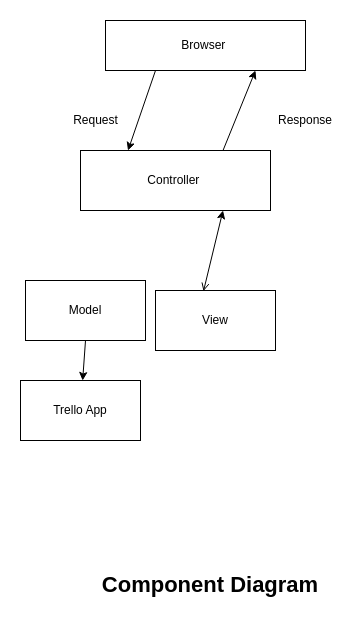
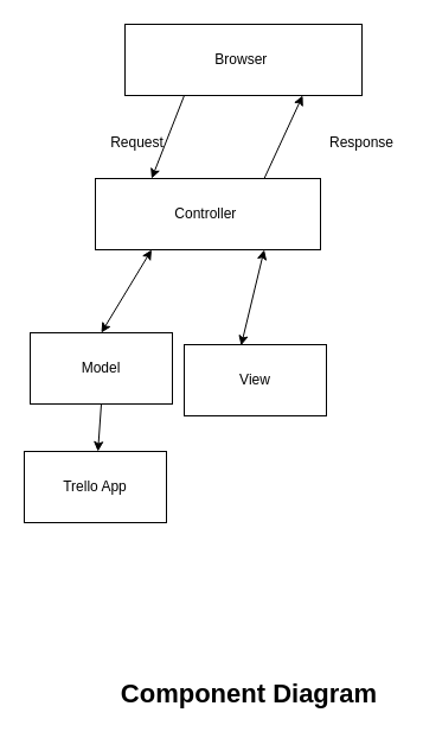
  <mxCell id="0" />
  <mxCell id="1" parent="0" />
  <mxCell id="2" style="edgeStyle=none;rounded=0;orthogonalLoop=1;jettySize=auto;html=1;exitX=0.25;exitY=1;exitDx=0;exitDy=0;entryX=0.25;entryY=0;entryDx=0;entryDy=0;startArrow=none;startFill=0;" edge="1" parent="1" source="3" target="7"><mxGeometry relative="1" as="geometry" /></mxCell>
- <mxCell id="3" value="Browser&amp;nbsp;" style="rounded=0;whiteSpace=wrap;html=1;" vertex="1" parent="1"><mxGeometry x="105" y="20" width="200" height="50" as="geometry" /></mxCell>
- <mxCell id="5" style="edgeStyle=none;rounded=0;orthogonalLoop=1;jettySize=auto;html=1;exitX=0.75;exitY=1;exitDx=0;exitDy=0;entryX=0.4;entryY=0.011;entryDx=0;entryDy=0;entryPerimeter=0;startArrow=classic;startFill=1;endArrow=open;" edge="1" parent="1" source="7" target="8"><mxGeometry relative="1" as="geometry" /></mxCell>
+ <mxCell id="3" value="Browser&amp;nbsp;" style="rounded=0;whiteSpace=wrap;html=1;" vertex="1" parent="1"><mxGeometry x="105" y="20" width="200" height="60" as="geometry" /></mxCell>
+ <mxCell id="4" style="rounded=0;orthogonalLoop=1;jettySize=auto;html=1;exitX=0.25;exitY=1;exitDx=0;exitDy=0;entryX=0.5;entryY=0;entryDx=0;entryDy=0;startArrow=classic;startFill=1;" edge="1" parent="1" source="7" target="10"><mxGeometry relative="1" as="geometry" /></mxCell>
+ <mxCell id="5" style="edgeStyle=none;rounded=0;orthogonalLoop=1;jettySize=auto;html=1;exitX=0.75;exitY=1;exitDx=0;exitDy=0;entryX=0.4;entryY=0.011;entryDx=0;entryDy=0;entryPerimeter=0;startArrow=classic;startFill=1;" edge="1" parent="1" source="7" target="8"><mxGeometry relative="1" as="geometry" /></mxCell>
  <mxCell id="6" style="edgeStyle=none;rounded=0;orthogonalLoop=1;jettySize=auto;html=1;exitX=0.75;exitY=0;exitDx=0;exitDy=0;startArrow=none;startFill=0;entryX=0.75;entryY=1;entryDx=0;entryDy=0;" edge="1" parent="1" source="7" target="3"><mxGeometry relative="1" as="geometry"><mxPoint x="253" y="90" as="targetPoint" /></mxGeometry></mxCell>
  <mxCell id="7" value="Controller&amp;nbsp;" style="rounded=0;whiteSpace=wrap;html=1;" vertex="1" parent="1"><mxGeometry x="80" y="150" width="190" height="60" as="geometry" /></mxCell>
  <mxCell id="8" value="View" style="rounded=0;whiteSpace=wrap;html=1;" vertex="1" parent="1"><mxGeometry x="155" y="290" width="120" height="60" as="geometry" /></mxCell>
  <mxCell id="9" style="edgeStyle=none;rounded=0;orthogonalLoop=1;jettySize=auto;html=1;exitX=0.5;exitY=1;exitDx=0;exitDy=0;startArrow=none;startFill=0;" edge="1" parent="1" source="10" target="11"><mxGeometry relative="1" as="geometry" /></mxCell>
  <mxCell id="10" value="Model" style="rounded=0;whiteSpace=wrap;html=1;" vertex="1" parent="1"><mxGeometry x="25" y="280" width="120" height="60" as="geometry" /></mxCell>
  <mxCell id="11" value="Trello App" style="rounded=0;whiteSpace=wrap;html=1;" vertex="1" parent="1"><mxGeometry x="20" y="380" width="120" height="60" as="geometry" /></mxCell>
- <mxCell id="12" value="Request" style="text;html=1;align=center;verticalAlign=middle;resizable=0;points=[];autosize=1;" vertex="1" parent="1"><mxGeometry x="65" y="110" width="60" height="20" as="geometry" /></mxCell>
+ <mxCell id="12" value="Request" style="text;html=1;align=center;verticalAlign=middle;resizable=0;points=[];autosize=1;" vertex="1" parent="1"><mxGeometry x="85" y="110" width="60" height="20" as="geometry" /></mxCell>
  <mxCell id="13" value="Response" style="text;html=1;strokeColor=none;fillColor=none;align=center;verticalAlign=middle;whiteSpace=wrap;rounded=0;" vertex="1" parent="1"><mxGeometry x="275" y="110" width="60" height="20" as="geometry" /></mxCell>
  <mxCell id="14" value="&lt;b&gt;&lt;font style=&quot;font-size: 22px&quot;&gt;Component Diagram&lt;/font&gt;&lt;/b&gt;" style="text;html=1;strokeColor=none;fillColor=none;align=center;verticalAlign=middle;whiteSpace=wrap;rounded=0;" vertex="1" parent="1"><mxGeometry x="85" y="570" width="250" height="30" as="geometry" /></mxCell>
